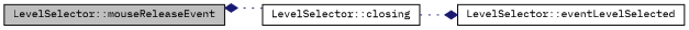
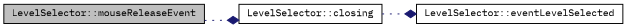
  digraph {
    fontname="IBM Plex Mono"
    rankdir=LR
    node [color=black fillcolor=white fontname="IBM Plex Mono" fontsize=10 shape=record style=filled]
    edge [arrowhead=diamond color=midnightblue fontname="IBM Plex Mono" fontsize=10 labelfontname=Helvetica labelfontsize=10 style=dotted]
    n1 [fillcolor=grey75 fontcolor=black height=0.2 label="LevelSelector::mouseReleaseEvent" width=0.4]
    n2 [height=0.2 label="LevelSelector::closing" width=0.4]
    n3 [height=0.2 label="LevelSelector::eventLevelSelected" width=0.4]
-   n2 -> n1
+   n1 -> n2
    n2 -> n3
  }
